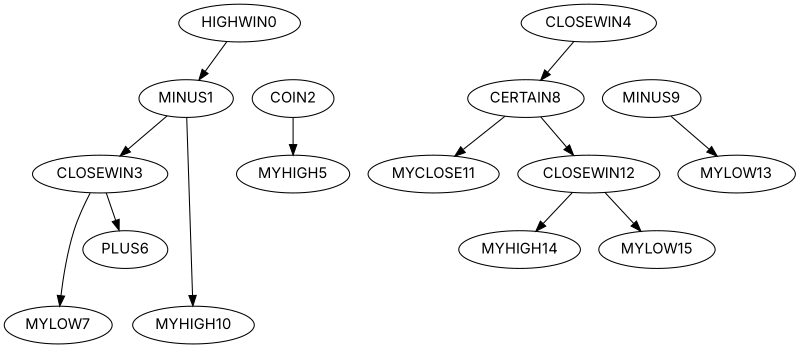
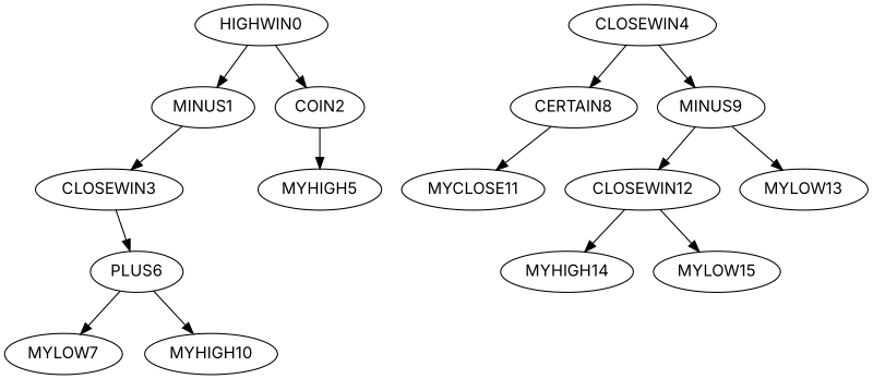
  digraph {
    fontname=Inter
    node [fontname=Inter]
    edge [fontname=Inter]
    HIGHWIN0
    MINUS1
    COIN2
    CLOSEWIN3
    MYHIGH5
    PLUS6
    MYLOW7
    CLOSEWIN4
    CERTAIN8
    MINUS9
    MYHIGH10
    MYCLOSE11
    CLOSEWIN12
    MYLOW13
    MYHIGH14
    MYLOW15
    HIGHWIN0 -> MINUS1
+   HIGHWIN0 -> COIN2
    MINUS1 -> CLOSEWIN3
    COIN2 -> MYHIGH5
    CLOSEWIN3 -> PLUS6
-   CLOSEWIN3 -> MYLOW7
-   MINUS1 -> MYHIGH10
+   PLUS6 -> MYLOW7
+   PLUS6 -> MYHIGH10
    CLOSEWIN4 -> CERTAIN8
+   CLOSEWIN4 -> MINUS9
    CERTAIN8 -> MYCLOSE11
-   CERTAIN8 -> CLOSEWIN12
+   MINUS9 -> CLOSEWIN12
    MINUS9 -> MYLOW13
    CLOSEWIN12 -> MYHIGH14
    CLOSEWIN12 -> MYLOW15
  }
